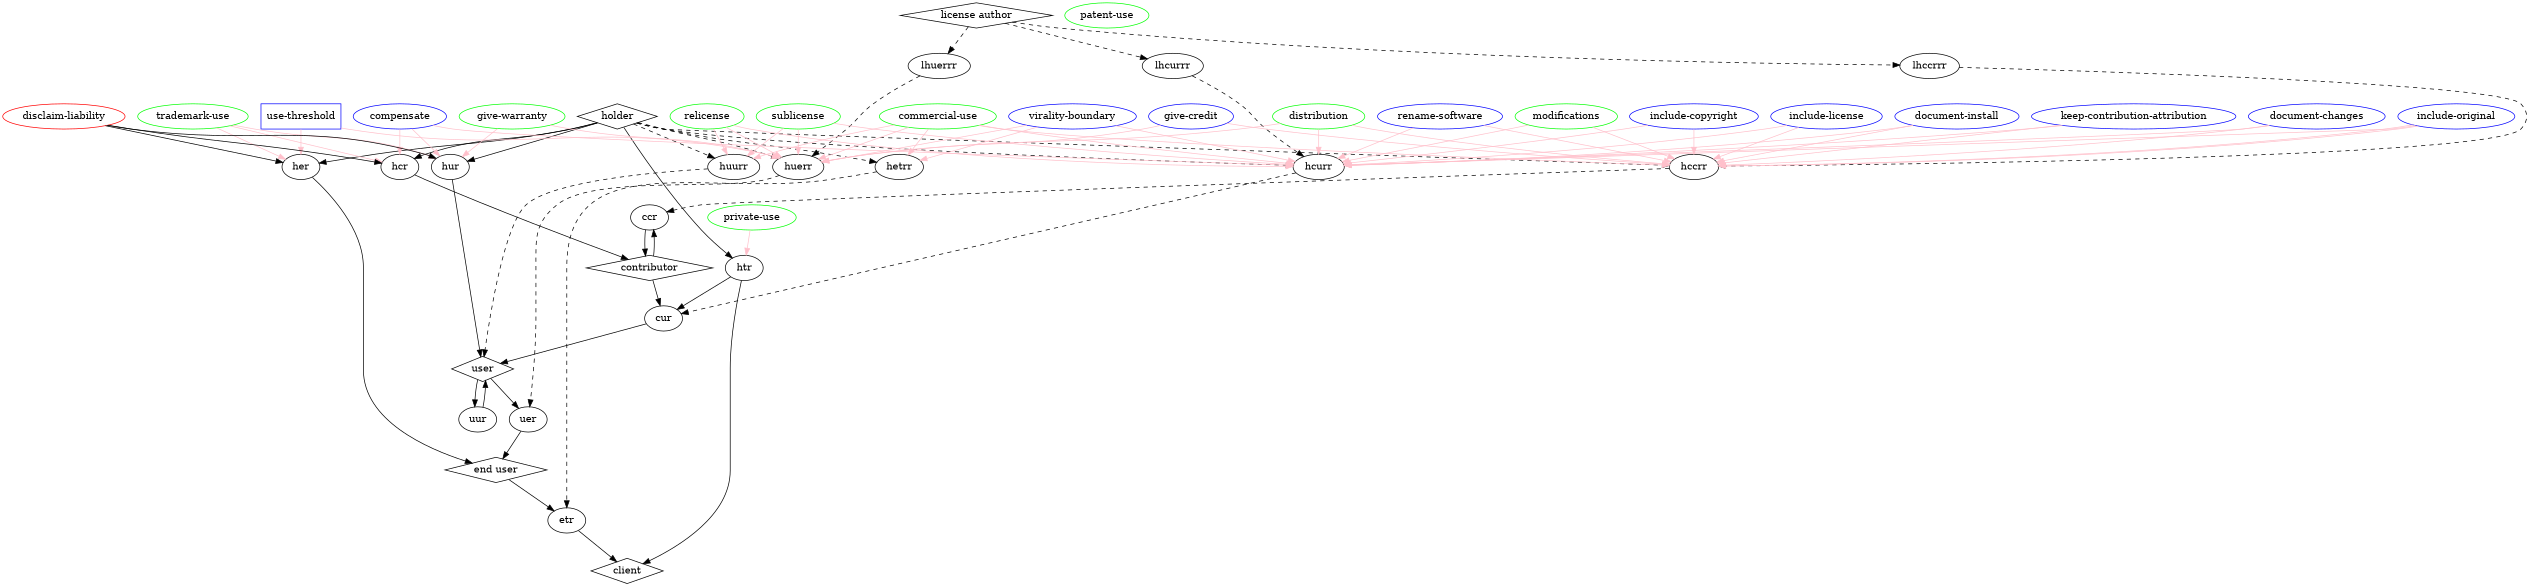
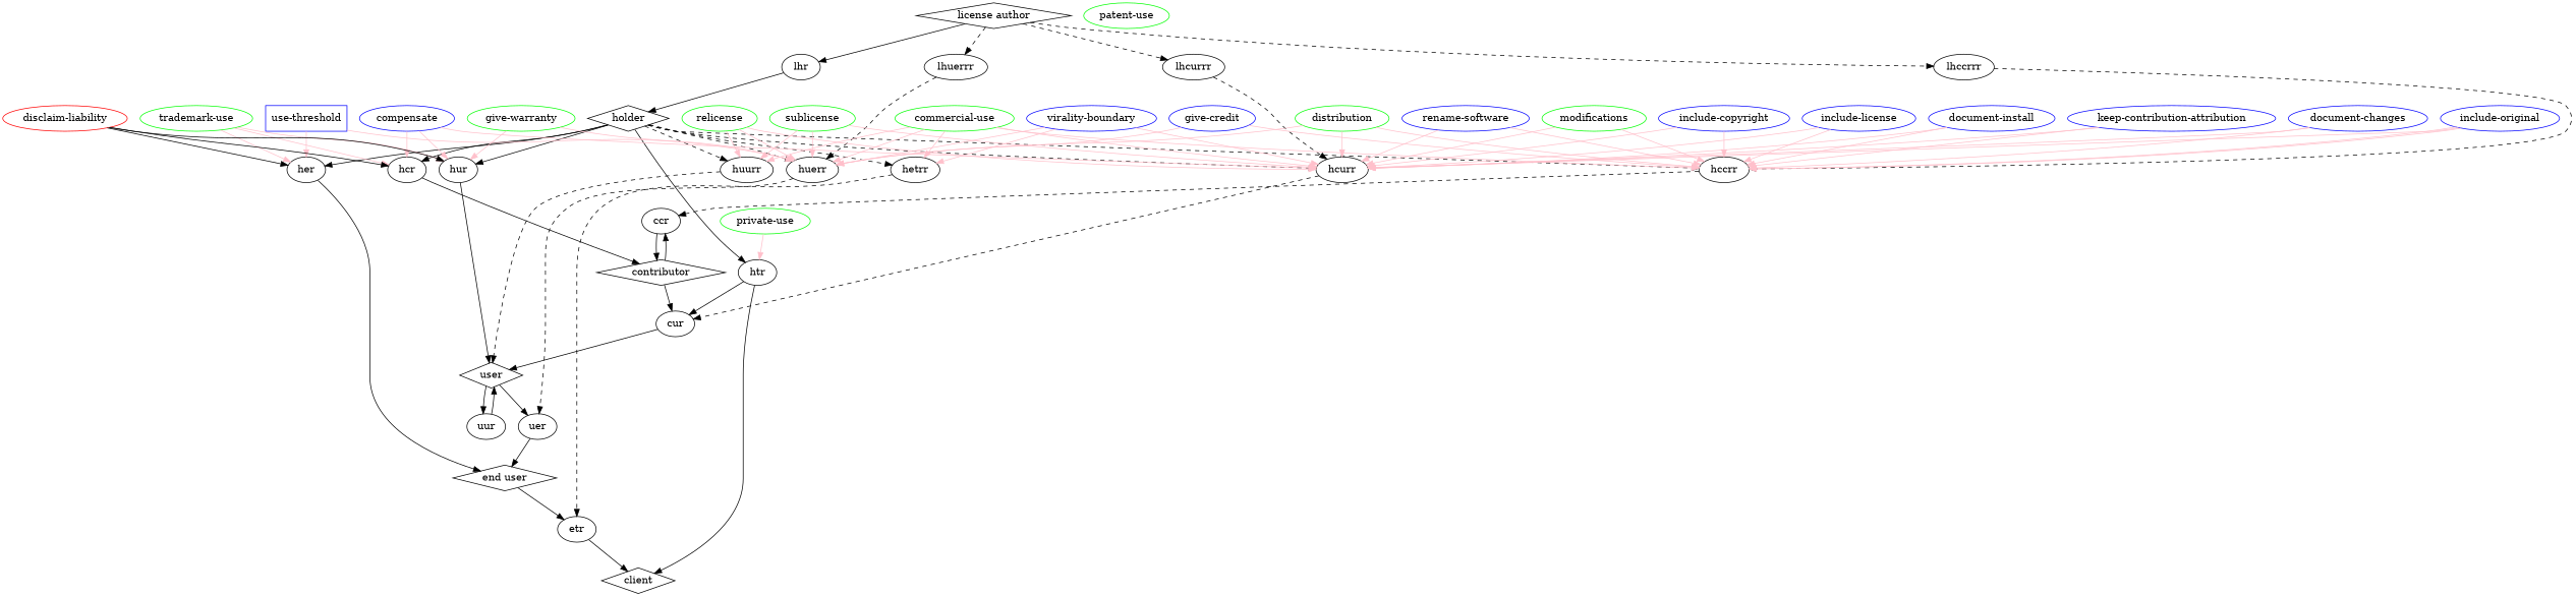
  digraph {
    edge [color=pink]
    n1 [label="license author" shape=diamond]
+   lhr
    lhccrrr
    lhcurrr
    lhuerrr
    n6 [label=holder shape=diamond]
    hccrr
    hcurr
    huerr
    hcr
    hur
    her
    htr
    huurr
    hetrr
    n16 [label=contributor shape=diamond]
    n17 [label=user shape=diamond]
    n18 [label="end user" shape=diamond]
    cur
    n20 [label=client shape=diamond]
    ccr
    uer
    etr
    uur
    compensate [color=blue]
    "virality-boundary" [color=blue]
    "give-credit" [color=blue]
    "include-copyright" [color=blue]
    "include-license" [color=blue]
    "document-install" [color=blue]
    "keep-contribution-attribution" [color=blue]
    "include-original" [color=blue]
    "document-changes" [color=blue]
    "rename-software" [color=blue]
    "use-threshold" [color=blue shape=rectangle]
    "commercial-use" [color=green]
    modifications [color=green]
    distribution [color=green]
    "private-use" [color=green]
    "patent-use" [color=green]
    "give-warranty" [color=green]
    "trademark-use" [color=green]
    relicense [color=green]
    sublicense [color=green]
    "disclaim-liability" [color=red]
+   n1 -> lhr [color=""]
    n1 -> lhccrrr [style=dashed color=""]
    n1 -> lhcurrr [style=dashed color=""]
    n1 -> lhuerrr [style=dashed color=""]
+   lhr -> n6 [color=""]
    lhccrrr -> hccrr [style=dashed color=""]
    lhcurrr -> hcurr [style=dashed color=""]
    lhuerrr -> huerr [style=dashed color=""]
    n6 -> hccrr [style=dashed color=""]
    n6 -> hcurr [style=dashed color=""]
    n6 -> huerr [style=dashed color=""]
    n6 -> hcr [color=""]
    n6 -> hur [color=""]
    n6 -> her [color=""]
    n6 -> htr [color=""]
    n6 -> huurr [style=dashed color=""]
    n6 -> hetrr [style=dashed color=""]
    hccrr -> ccr [style=dashed color=""]
    hcurr -> cur [style=dashed color=""]
    huerr -> uer [style=dashed color=""]
    hcr -> n16 [color=""]
    hur -> n17 [color=""]
    her -> n18 [color=""]
    htr -> cur [color=""]
    htr -> n20 [color=""]
    huurr -> n17 [style=dashed color=""]
    hetrr -> etr [style=dashed color=""]
    n16 -> cur [color=""]
    n16 -> ccr [color=""]
    n17 -> uer [color=""]
    n17 -> uur [color=""]
    n18 -> etr [color=""]
    cur -> n17 [color=""]
    ccr -> n16 [color=""]
    uer -> n18 [color=""]
    etr -> n20 [color=""]
    uur -> n17 [color=""]
    compensate -> hcurr
    compensate -> hcr
    compensate -> hur
    "virality-boundary" -> hcurr
    "virality-boundary" -> huerr
    "virality-boundary" -> hetrr
    "give-credit" -> hccrr
    "give-credit" -> huerr
    "include-copyright" -> hccrr
    "include-copyright" -> hcurr
    "include-license" -> hccrr
    "include-license" -> hcurr
    "document-install" -> hccrr
    "document-install" -> hcurr
    "keep-contribution-attribution" -> hccrr
    "keep-contribution-attribution" -> hcurr
    "include-original" -> hccrr
    "include-original" -> hccrr
    "include-original" -> hcurr
    "document-changes" -> hccrr
    "document-changes" -> hcurr
    "rename-software" -> hccrr
    "rename-software" -> hcurr
    "use-threshold" -> huerr
    "use-threshold" -> her
    "commercial-use" -> hccrr
    "commercial-use" -> hcurr
    "commercial-use" -> huerr
    "commercial-use" -> huurr
    "commercial-use" -> hetrr
    modifications -> hccrr
    modifications -> hcurr
    distribution -> hccrr
    distribution -> hcurr
    distribution -> huerr
    "private-use" -> htr
    "give-warranty" -> huerr
    "give-warranty" -> hur
    "trademark-use" -> hcr
    "trademark-use" -> hur
    "trademark-use" -> her
    relicense -> hcurr
    relicense -> huerr
    relicense -> huurr
    sublicense -> hcurr
    sublicense -> huerr
    sublicense -> huurr
    "disclaim-liability" -> hcr [color=""]
    "disclaim-liability" -> hur [color=""]
    "disclaim-liability" -> her [color=""]
  }
